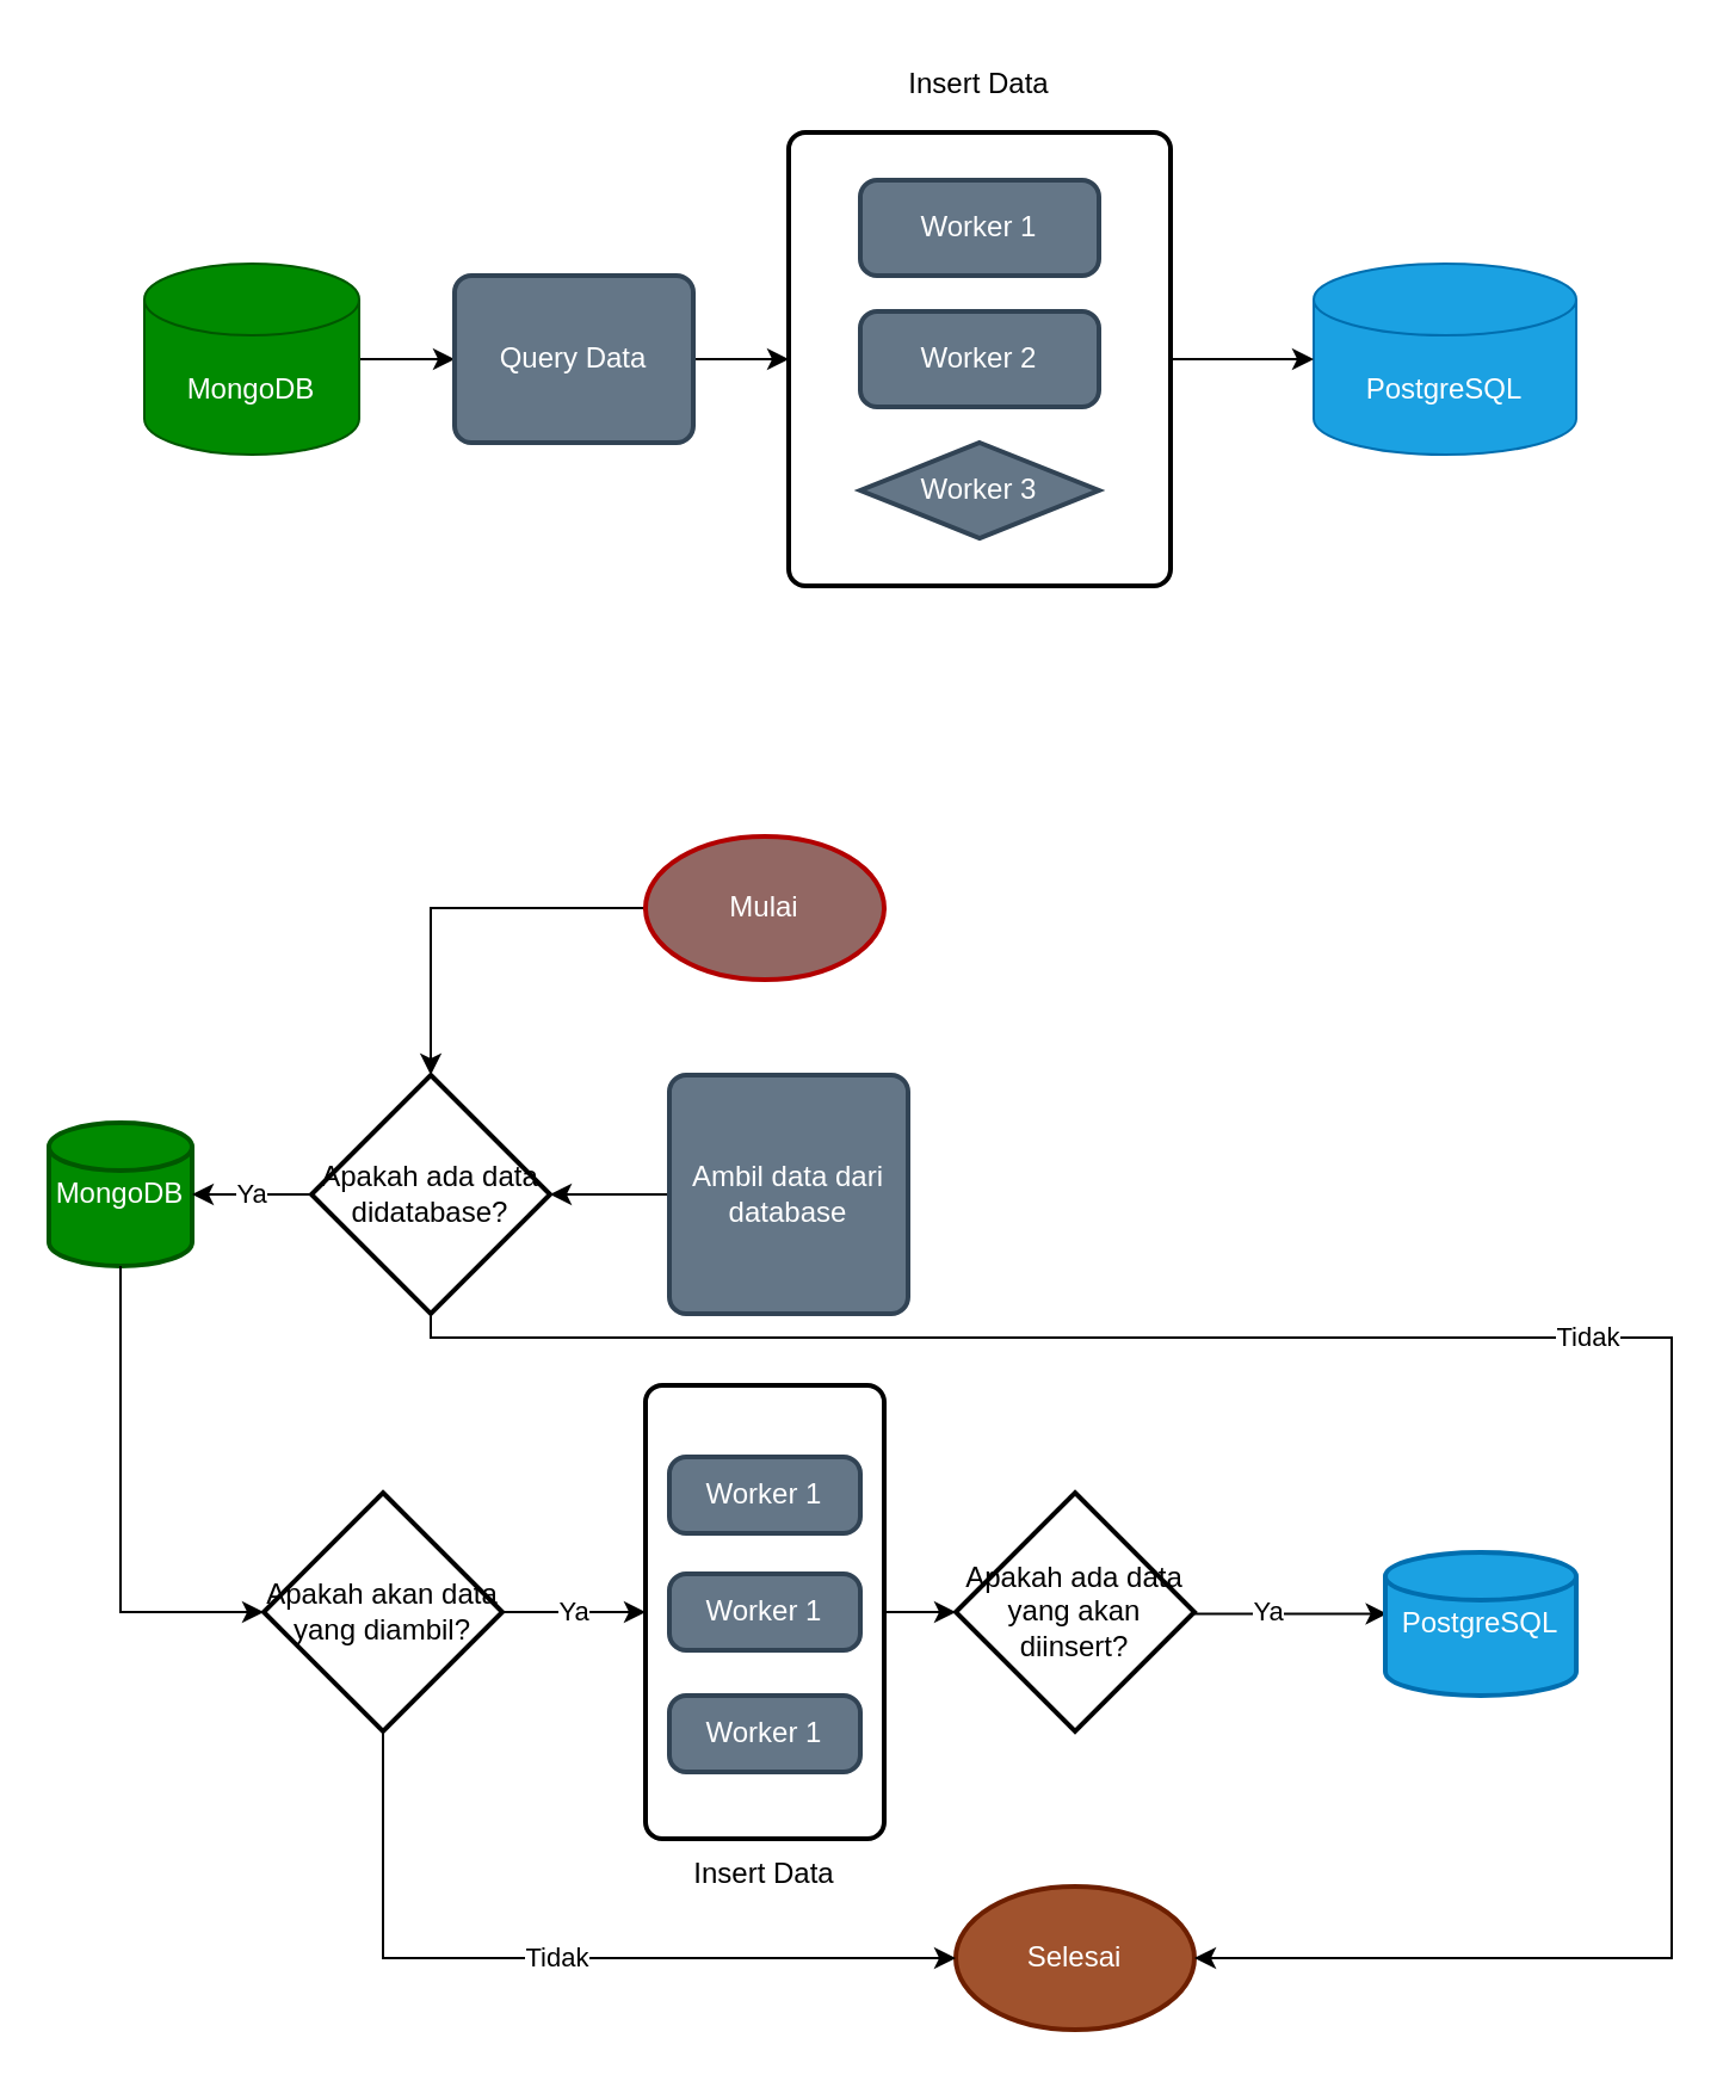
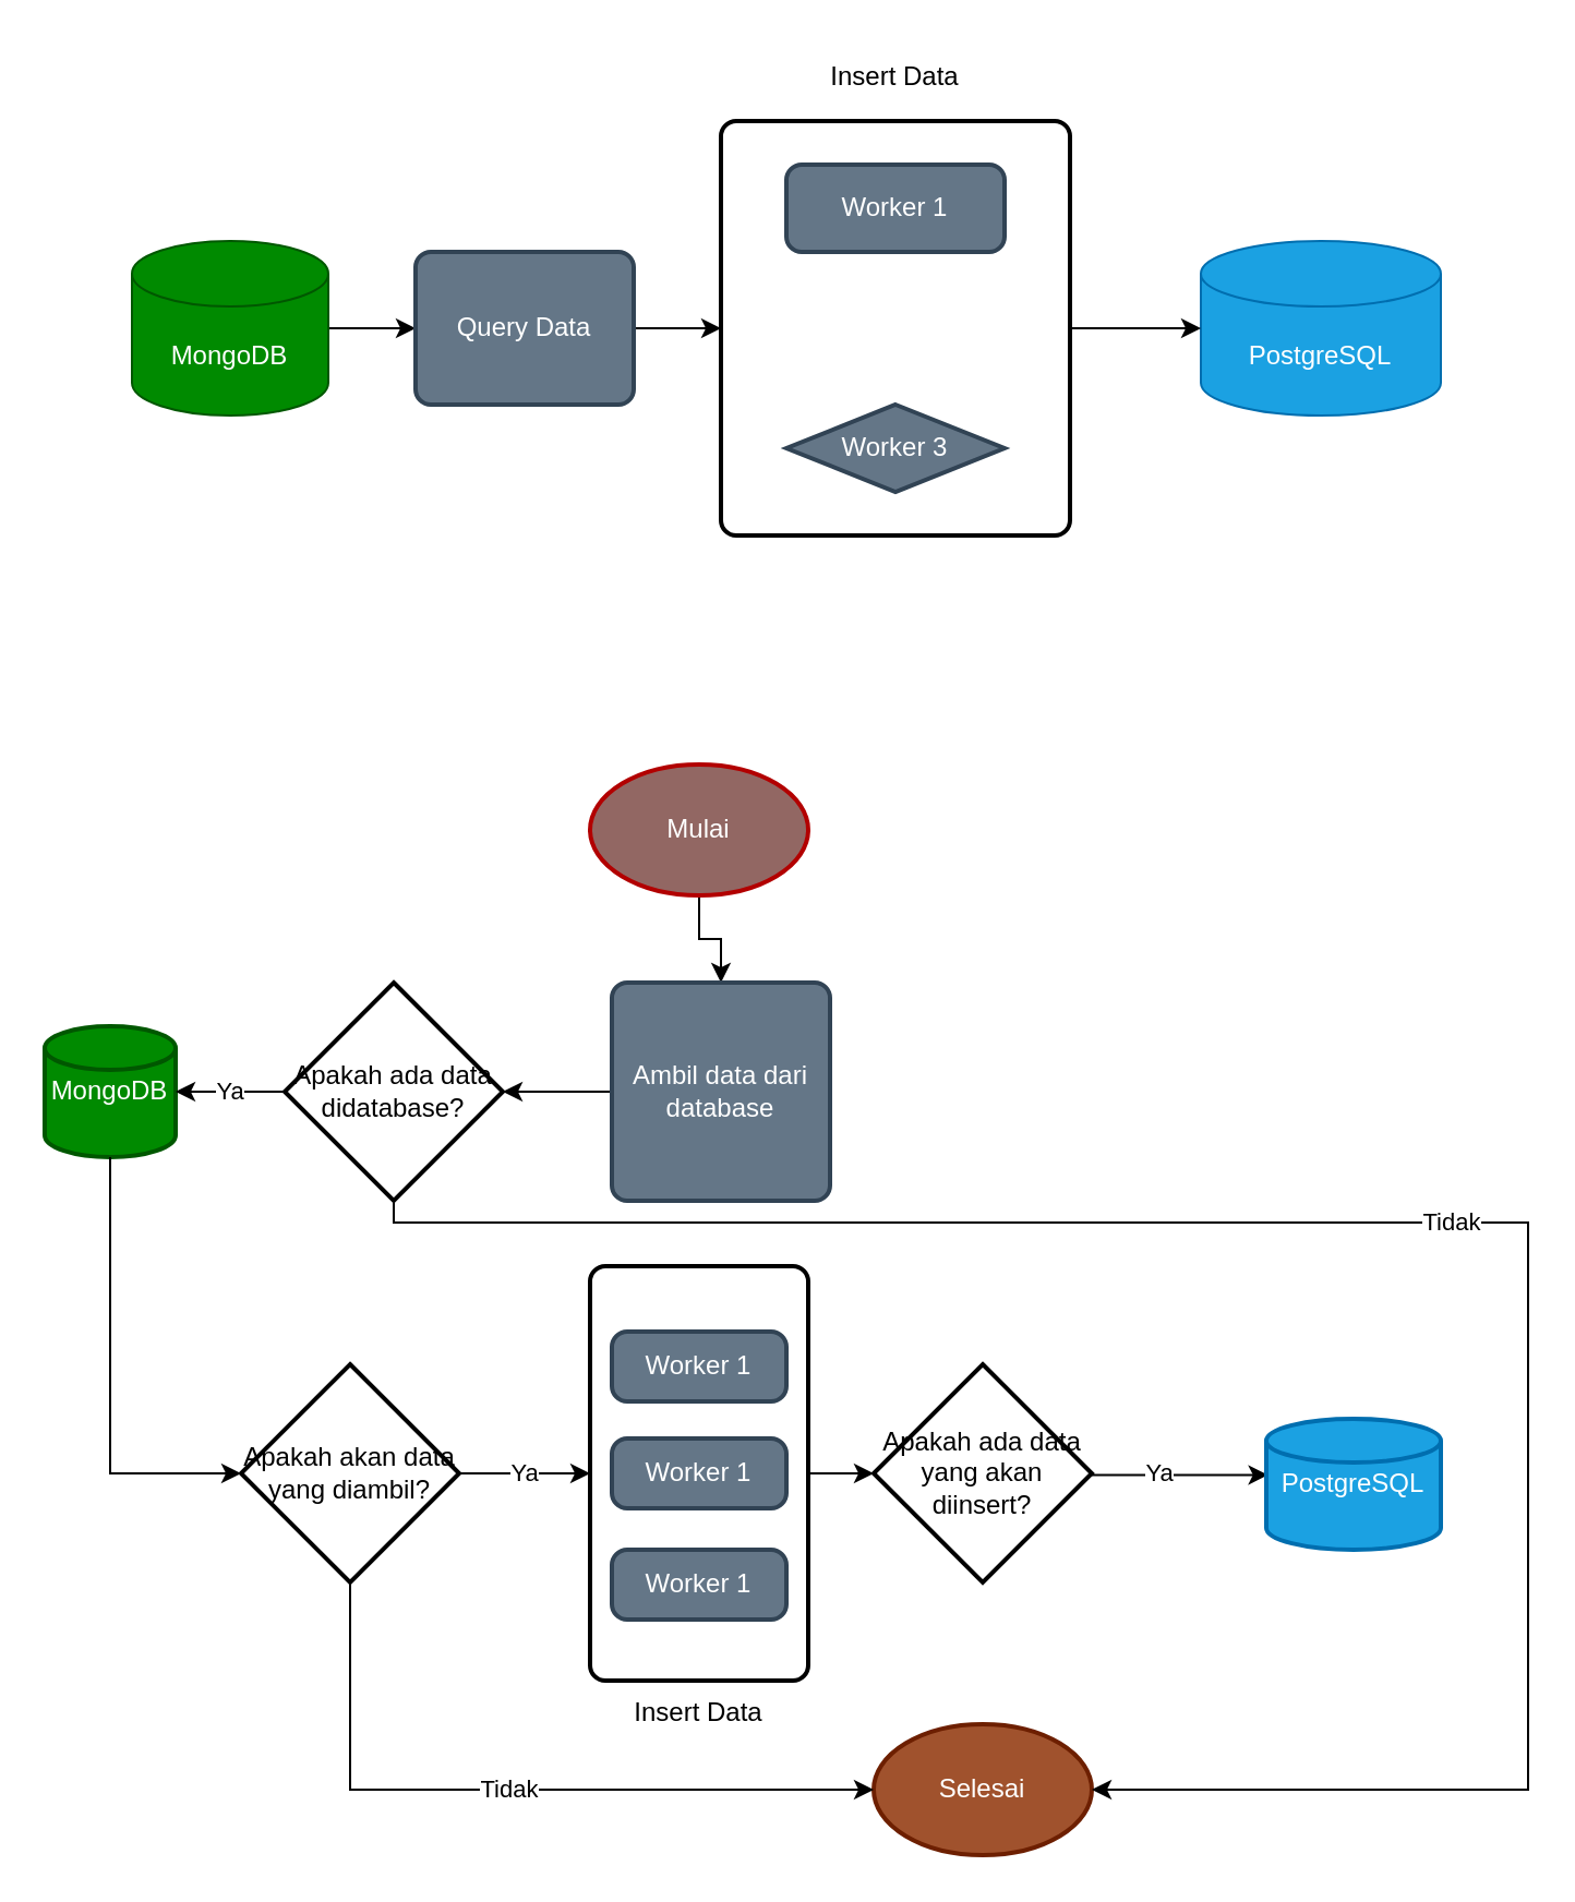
  <mxCell id="0" />
  <mxCell id="1" parent="0" />
  <mxCell id="2" style="edgeStyle=orthogonalEdgeStyle;rounded=0;orthogonalLoop=1;jettySize=auto;html=1;" parent="1" source="3" target="5" edge="1"><mxGeometry relative="1" as="geometry" /></mxCell>
  <mxCell id="3" value="MongoDB" style="shape=cylinder3;whiteSpace=wrap;html=1;boundedLbl=1;backgroundOutline=1;size=15;fillColor=#008a00;fontColor=#ffffff;strokeColor=#005700;" parent="1" vertex="1"><mxGeometry x="60" y="110" width="90" height="80" as="geometry" /></mxCell>
  <mxCell id="4" style="edgeStyle=orthogonalEdgeStyle;rounded=0;orthogonalLoop=1;jettySize=auto;html=1;entryX=0;entryY=0.5;entryDx=0;entryDy=0;" parent="1" source="5" target="9" edge="1"><mxGeometry relative="1" as="geometry" /></mxCell>
  <mxCell id="5" value="&lt;font color=&quot;#ffffff&quot;&gt;Query Data&lt;/font&gt;" style="rounded=1;whiteSpace=wrap;html=1;absoluteArcSize=1;arcSize=14;strokeWidth=2;fillColor=#647687;strokeColor=#314354;fontColor=#ffffff;" parent="1" vertex="1"><mxGeometry x="190" y="115" width="100" height="70" as="geometry" /></mxCell>
  <mxCell id="6" value="PostgreSQL" style="shape=cylinder3;whiteSpace=wrap;html=1;boundedLbl=1;backgroundOutline=1;size=15;fillColor=#1ba1e2;fontColor=#ffffff;strokeColor=#006EAF;" parent="1" vertex="1"><mxGeometry x="550" y="110" width="110" height="80" as="geometry" /></mxCell>
  <mxCell id="7" style="edgeStyle=orthogonalEdgeStyle;rounded=0;orthogonalLoop=1;jettySize=auto;html=1;" parent="1" source="9" target="6" edge="1"><mxGeometry relative="1" as="geometry" /></mxCell>
  <mxCell id="8" value="Insert Data" style="text;html=1;align=center;verticalAlign=middle;whiteSpace=wrap;rounded=0;" parent="1" vertex="1"><mxGeometry x="370" y="20" width="80" height="30" as="geometry" /></mxCell>
  <mxCell id="9" value="" style="rounded=1;whiteSpace=wrap;html=1;absoluteArcSize=1;arcSize=14;strokeWidth=2;" parent="1" vertex="1"><mxGeometry x="330" y="55" width="160" height="190" as="geometry" /></mxCell>
  <mxCell id="10" value="Worker 1" style="rounded=1;whiteSpace=wrap;html=1;absoluteArcSize=1;arcSize=14;strokeWidth=2;fillColor=#647687;strokeColor=#314354;fontColor=#ffffff;" parent="1" vertex="1"><mxGeometry x="360" y="75" width="100" height="40" as="geometry" /></mxCell>
- <mxCell id="11" value="Worker 2" style="rounded=1;whiteSpace=wrap;html=1;absoluteArcSize=1;arcSize=14;strokeWidth=2;fillColor=#647687;strokeColor=#314354;fontColor=#ffffff;" parent="1" vertex="1"><mxGeometry x="360" y="130" width="100" height="40" as="geometry" /></mxCell>
  <mxCell id="12" value="Worker 3" style="rhombus;whiteSpace=wrap;html=1;absoluteArcSize=1;arcSize=14;strokeWidth=2;fillColor=#647687;strokeColor=#314354;fontColor=#ffffff;" parent="1" vertex="1"><mxGeometry x="360" y="185" width="100" height="40" as="geometry" /></mxCell>
  <mxCell id="13" value="" style="group" parent="1" vertex="1" connectable="0"><mxGeometry x="20" y="350" width="680" height="500" as="geometry" /></mxCell>
  <mxCell id="14" value="Selesai" style="strokeWidth=2;html=1;shape=mxgraph.flowchart.start_1;whiteSpace=wrap;fillColor=#a0522d;fontColor=#ffffff;strokeColor=#6D1F00;" parent="13" vertex="1"><mxGeometry x="380" y="440" width="100" height="60" as="geometry" /></mxCell>
  <mxCell id="15" value="" style="group" parent="13" vertex="1" connectable="0"><mxGeometry width="680" height="470" as="geometry" /></mxCell>
- <mxCell id="16" style="edgeStyle=orthogonalEdgeStyle;rounded=0;orthogonalLoop=1;jettySize=auto;html=1;" parent="15" source="17" target="35" edge="1"><mxGeometry relative="1" as="geometry" /></mxCell>
+ <mxCell id="16" style="edgeStyle=orthogonalEdgeStyle;rounded=0;orthogonalLoop=1;jettySize=auto;html=1;entryX=0.5;entryY=0;entryDx=0;entryDy=0;" parent="15" source="17" target="20" edge="1"><mxGeometry relative="1" as="geometry" /></mxCell>
  <mxCell id="17" value="Mulai" style="strokeWidth=2;html=1;shape=mxgraph.flowchart.start_1;whiteSpace=wrap;fillColor=#926763;fontColor=#ffffff;strokeColor=#B20000;" parent="15" vertex="1"><mxGeometry x="250" width="100" height="60" as="geometry" /></mxCell>
  <mxCell id="18" value="MongoDB" style="strokeWidth=2;html=1;shape=mxgraph.flowchart.database;whiteSpace=wrap;fillColor=#008a00;fontColor=#ffffff;strokeColor=#005700;" parent="15" vertex="1"><mxGeometry y="120" width="60" height="60" as="geometry" /></mxCell>
  <mxCell id="19" style="edgeStyle=orthogonalEdgeStyle;rounded=0;orthogonalLoop=1;jettySize=auto;html=1;" parent="15" source="20" target="35" edge="1"><mxGeometry relative="1" as="geometry" /></mxCell>
  <mxCell id="20" value="Ambil data dari database" style="rounded=1;whiteSpace=wrap;html=1;absoluteArcSize=1;arcSize=14;strokeWidth=2;fillColor=#647687;fontColor=#ffffff;strokeColor=#314354;" parent="15" vertex="1"><mxGeometry x="260" y="100" width="100" height="100" as="geometry" /></mxCell>
  <mxCell id="21" value="Ya" style="edgeStyle=orthogonalEdgeStyle;rounded=0;orthogonalLoop=1;jettySize=auto;html=1;entryX=0;entryY=0.5;entryDx=0;entryDy=0;" parent="15" source="22" target="24" edge="1"><mxGeometry relative="1" as="geometry" /></mxCell>
  <mxCell id="22" value="Apakah akan data yang diambil?" style="strokeWidth=2;html=1;shape=mxgraph.flowchart.decision;whiteSpace=wrap;" parent="15" vertex="1"><mxGeometry x="90" y="275" width="100" height="100" as="geometry" /></mxCell>
  <mxCell id="23" style="edgeStyle=orthogonalEdgeStyle;rounded=0;orthogonalLoop=1;jettySize=auto;html=1;entryX=0;entryY=0.5;entryDx=0;entryDy=0;entryPerimeter=0;exitX=0.5;exitY=1;exitDx=0;exitDy=0;exitPerimeter=0;" parent="15" source="18" target="22" edge="1"><mxGeometry relative="1" as="geometry"><Array as="points"><mxPoint x="30" y="325" /></Array></mxGeometry></mxCell>
  <mxCell id="24" value="" style="rounded=1;whiteSpace=wrap;html=1;absoluteArcSize=1;arcSize=14;strokeWidth=2;" parent="15" vertex="1"><mxGeometry x="250" y="230" width="100" height="190" as="geometry" /></mxCell>
  <mxCell id="25" value="Worker 1" style="rounded=1;whiteSpace=wrap;html=1;absoluteArcSize=1;arcSize=14;strokeWidth=2;fillColor=#647687;fontColor=#ffffff;strokeColor=#314354;" parent="15" vertex="1"><mxGeometry x="260" y="260" width="80" height="32" as="geometry" /></mxCell>
  <mxCell id="26" value="Worker 1" style="rounded=1;whiteSpace=wrap;html=1;absoluteArcSize=1;arcSize=14;strokeWidth=2;fillColor=#647687;fontColor=#ffffff;strokeColor=#314354;" parent="15" vertex="1"><mxGeometry x="260" y="309" width="80" height="32" as="geometry" /></mxCell>
  <mxCell id="27" value="Worker 1" style="rounded=1;whiteSpace=wrap;html=1;absoluteArcSize=1;arcSize=14;strokeWidth=2;fillColor=#647687;fontColor=#ffffff;strokeColor=#314354;" parent="15" vertex="1"><mxGeometry x="260" y="360" width="80" height="32" as="geometry" /></mxCell>
  <mxCell id="28" style="edgeStyle=orthogonalEdgeStyle;rounded=0;orthogonalLoop=1;jettySize=auto;html=1;exitX=0.5;exitY=1;exitDx=0;exitDy=0;" parent="15" source="27" target="27" edge="1"><mxGeometry relative="1" as="geometry" /></mxCell>
  <mxCell id="29" value="Apakah ada data yang akan diinsert?" style="strokeWidth=2;html=1;shape=mxgraph.flowchart.decision;whiteSpace=wrap;" parent="15" vertex="1"><mxGeometry x="380" y="275" width="100" height="100" as="geometry" /></mxCell>
  <mxCell id="30" style="edgeStyle=orthogonalEdgeStyle;rounded=0;orthogonalLoop=1;jettySize=auto;html=1;entryX=0;entryY=0.5;entryDx=0;entryDy=0;entryPerimeter=0;" parent="15" source="24" target="29" edge="1"><mxGeometry relative="1" as="geometry" /></mxCell>
  <mxCell id="31" style="edgeStyle=orthogonalEdgeStyle;rounded=0;orthogonalLoop=1;jettySize=auto;html=1;entryX=0.008;entryY=0.457;entryDx=0;entryDy=0;entryPerimeter=0;" parent="15" source="29" edge="1"><mxGeometry relative="1" as="geometry"><mxPoint x="560.8" y="325.7" as="targetPoint" /><Array as="points"><mxPoint x="558" y="325" /></Array></mxGeometry></mxCell>
  <mxCell id="32" value="Ya" style="edgeLabel;html=1;align=center;verticalAlign=middle;resizable=0;points=[];" parent="31" vertex="1" connectable="0"><mxGeometry x="-0.249" y="1" relative="1" as="geometry"><mxPoint as="offset" /></mxGeometry></mxCell>
  <mxCell id="33" value="PostgreSQL" style="strokeWidth=2;html=1;shape=mxgraph.flowchart.database;whiteSpace=wrap;fillColor=#1ba1e2;fontColor=#ffffff;strokeColor=#006EAF;" parent="15" vertex="1"><mxGeometry x="560" y="300" width="80" height="60" as="geometry" /></mxCell>
  <mxCell id="34" value="Ya" style="edgeStyle=orthogonalEdgeStyle;rounded=0;orthogonalLoop=1;jettySize=auto;html=1;" parent="15" source="35" target="18" edge="1"><mxGeometry relative="1" as="geometry" /></mxCell>
  <mxCell id="35" value="Apakah ada data didatabase?" style="strokeWidth=2;html=1;shape=mxgraph.flowchart.decision;whiteSpace=wrap;" parent="15" vertex="1"><mxGeometry x="110" y="100" width="100" height="100" as="geometry" /></mxCell>
  <mxCell id="36" value="Insert Data" style="text;html=1;align=center;verticalAlign=middle;whiteSpace=wrap;rounded=0;" parent="15" vertex="1"><mxGeometry x="265" y="420" width="70" height="30" as="geometry" /></mxCell>
  <mxCell id="37" value="Tidak" style="edgeStyle=orthogonalEdgeStyle;rounded=0;orthogonalLoop=1;jettySize=auto;html=1;entryX=0;entryY=0.5;entryDx=0;entryDy=0;entryPerimeter=0;" parent="13" source="22" target="14" edge="1"><mxGeometry relative="1" as="geometry"><Array as="points"><mxPoint x="140" y="470" /></Array></mxGeometry></mxCell>
  <mxCell id="38" value="Tidak" style="edgeStyle=orthogonalEdgeStyle;rounded=0;orthogonalLoop=1;jettySize=auto;html=1;" parent="13" source="35" target="14" edge="1"><mxGeometry relative="1" as="geometry"><Array as="points"><mxPoint x="160" y="210" /><mxPoint x="680" y="210" /><mxPoint x="680" y="470" /></Array></mxGeometry></mxCell>
